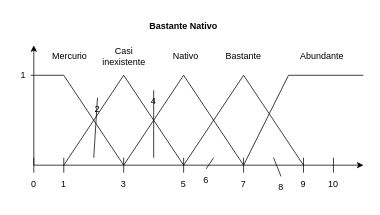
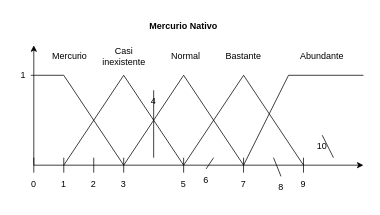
  <mxCell id="0" />
  <mxCell id="1" parent="0" />
  <mxCell id="2" value="" style="endArrow=classic;html=1;rounded=0;" parent="1" edge="1"><mxGeometry width="50" height="50" relative="1" as="geometry"><mxPoint x="44" y="220" as="sourcePoint" /><mxPoint x="44" y="60" as="targetPoint" /></mxGeometry></mxCell>
  <mxCell id="3" value="" style="endArrow=classic;html=1;rounded=0;" parent="1" edge="1"><mxGeometry width="50" height="50" relative="1" as="geometry"><mxPoint x="44" y="220" as="sourcePoint" /><mxPoint x="484" y="220" as="targetPoint" /></mxGeometry></mxCell>
  <mxCell id="4" value="" style="endArrow=none;html=1;rounded=0;" parent="1" edge="1"><mxGeometry width="50" height="50" relative="1" as="geometry"><mxPoint x="44" y="100" as="sourcePoint" /><mxPoint x="84" y="100" as="targetPoint" /></mxGeometry></mxCell>
  <mxCell id="5" value="1" style="text;html=1;strokeColor=none;fillColor=none;align=center;verticalAlign=middle;whiteSpace=wrap;rounded=0;" parent="1" vertex="1"><mxGeometry x="74" y="230" width="20" height="30" as="geometry" /></mxCell>
  <mxCell id="6" value="" style="endArrow=none;html=1;rounded=0;exitX=0.5;exitY=0;exitDx=0;exitDy=0;" parent="1" source="5" edge="1"><mxGeometry width="50" height="50" relative="1" as="geometry"><mxPoint x="94" y="230" as="sourcePoint" /><mxPoint x="84" y="210" as="targetPoint" /></mxGeometry></mxCell>
- <mxCell id="7" value="2" style="text;html=1;strokeColor=none;fillColor=none;align=center;verticalAlign=middle;whiteSpace=wrap;rounded=0;" parent="1" vertex="1"><mxGeometry x="119" y="130" width="20" height="30" as="geometry" /></mxCell>
+ <mxCell id="7" value="2" style="text;html=1;strokeColor=none;fillColor=none;align=center;verticalAlign=middle;whiteSpace=wrap;rounded=0;" parent="1" vertex="1"><mxGeometry x="114" y="230" width="20" height="30" as="geometry" /></mxCell>
  <mxCell id="8" value="" style="endArrow=none;html=1;rounded=0;exitX=0.5;exitY=0;exitDx=0;exitDy=0;" parent="1" source="7" edge="1"><mxGeometry width="50" height="50" relative="1" as="geometry"><mxPoint x="134" y="230" as="sourcePoint" /><mxPoint x="124" y="210" as="targetPoint" /></mxGeometry></mxCell>
  <mxCell id="9" value="3" style="text;html=1;strokeColor=none;fillColor=none;align=center;verticalAlign=middle;whiteSpace=wrap;rounded=0;" parent="1" vertex="1"><mxGeometry x="154" y="230" width="20" height="30" as="geometry" /></mxCell>
  <mxCell id="10" value="" style="endArrow=none;html=1;rounded=0;exitX=0.5;exitY=0;exitDx=0;exitDy=0;" parent="1" source="9" edge="1"><mxGeometry width="50" height="50" relative="1" as="geometry"><mxPoint x="174" y="230" as="sourcePoint" /><mxPoint x="164" y="210" as="targetPoint" /></mxGeometry></mxCell>
  <mxCell id="11" value="4" style="text;html=1;strokeColor=none;fillColor=none;align=center;verticalAlign=middle;whiteSpace=wrap;rounded=0;" parent="1" vertex="1"><mxGeometry x="194" y="120" width="20" height="30" as="geometry" /></mxCell>
  <mxCell id="12" value="" style="endArrow=none;html=1;rounded=0;exitX=0.5;exitY=0;exitDx=0;exitDy=0;" parent="1" source="11" edge="1"><mxGeometry width="50" height="50" relative="1" as="geometry"><mxPoint x="214" y="230" as="sourcePoint" /><mxPoint x="204" y="210" as="targetPoint" /></mxGeometry></mxCell>
  <mxCell id="13" value="5" style="text;html=1;strokeColor=none;fillColor=none;align=center;verticalAlign=middle;whiteSpace=wrap;rounded=0;" parent="1" vertex="1"><mxGeometry x="234" y="230" width="20" height="30" as="geometry" /></mxCell>
  <mxCell id="14" value="" style="endArrow=none;html=1;rounded=0;exitX=0.5;exitY=0;exitDx=0;exitDy=0;" parent="1" source="13" edge="1"><mxGeometry width="50" height="50" relative="1" as="geometry"><mxPoint x="254" y="230" as="sourcePoint" /><mxPoint x="244" y="210" as="targetPoint" /></mxGeometry></mxCell>
  <mxCell id="15" value="6" style="text;html=1;strokeColor=none;fillColor=none;align=center;verticalAlign=middle;whiteSpace=wrap;rounded=0;" parent="1" vertex="1"><mxGeometry x="264" y="225" width="20" height="30" as="geometry" /></mxCell>
  <mxCell id="16" value="" style="endArrow=none;html=1;rounded=0;exitX=0.5;exitY=0;exitDx=0;exitDy=0;" parent="1" source="15" edge="1"><mxGeometry width="50" height="50" relative="1" as="geometry"><mxPoint x="294" y="230" as="sourcePoint" /><mxPoint x="284" y="210" as="targetPoint" /></mxGeometry></mxCell>
  <mxCell id="17" value="7" style="text;html=1;strokeColor=none;fillColor=none;align=center;verticalAlign=middle;whiteSpace=wrap;rounded=0;" parent="1" vertex="1"><mxGeometry x="314" y="230" width="20" height="30" as="geometry" /></mxCell>
  <mxCell id="18" value="" style="endArrow=none;html=1;rounded=0;exitX=0.5;exitY=0;exitDx=0;exitDy=0;" parent="1" source="17" edge="1"><mxGeometry width="50" height="50" relative="1" as="geometry"><mxPoint x="334" y="230" as="sourcePoint" /><mxPoint x="324" y="210" as="targetPoint" /></mxGeometry></mxCell>
  <mxCell id="19" value="8" style="text;html=1;strokeColor=none;fillColor=none;align=center;verticalAlign=middle;whiteSpace=wrap;rounded=0;" parent="1" vertex="1"><mxGeometry x="364" y="235" width="20" height="30" as="geometry" /></mxCell>
  <mxCell id="20" value="" style="endArrow=none;html=1;rounded=0;exitX=0.5;exitY=0;exitDx=0;exitDy=0;" parent="1" source="19" edge="1"><mxGeometry width="50" height="50" relative="1" as="geometry"><mxPoint x="374" y="230" as="sourcePoint" /><mxPoint x="364" y="210" as="targetPoint" /></mxGeometry></mxCell>
  <mxCell id="21" value="9" style="text;html=1;strokeColor=none;fillColor=none;align=center;verticalAlign=middle;whiteSpace=wrap;rounded=0;" parent="1" vertex="1"><mxGeometry x="394" y="230" width="20" height="30" as="geometry" /></mxCell>
  <mxCell id="22" value="" style="endArrow=none;html=1;rounded=0;exitX=0.5;exitY=0;exitDx=0;exitDy=0;" parent="1" source="21" edge="1"><mxGeometry width="50" height="50" relative="1" as="geometry"><mxPoint x="414" y="230" as="sourcePoint" /><mxPoint x="404" y="210" as="targetPoint" /></mxGeometry></mxCell>
- <mxCell id="23" value="10" style="text;html=1;strokeColor=none;fillColor=none;align=center;verticalAlign=middle;whiteSpace=wrap;rounded=0;" parent="1" vertex="1"><mxGeometry x="434" y="230" width="20" height="30" as="geometry" /></mxCell>
+ <mxCell id="23" value="10" style="text;html=1;strokeColor=none;fillColor=none;align=center;verticalAlign=middle;whiteSpace=wrap;rounded=0;" parent="1" vertex="1"><mxGeometry x="419" y="180" width="20" height="30" as="geometry" /></mxCell>
  <mxCell id="24" value="" style="endArrow=none;html=1;rounded=0;exitX=0.5;exitY=0;exitDx=0;exitDy=0;" parent="1" source="23" edge="1"><mxGeometry width="50" height="50" relative="1" as="geometry"><mxPoint x="454" y="230" as="sourcePoint" /><mxPoint x="444" y="210" as="targetPoint" /></mxGeometry></mxCell>
  <mxCell id="25" value="0" style="text;html=1;strokeColor=none;fillColor=none;align=center;verticalAlign=middle;whiteSpace=wrap;rounded=0;" parent="1" vertex="1"><mxGeometry x="34" y="230" width="20" height="30" as="geometry" /></mxCell>
  <mxCell id="26" value="1" style="text;html=1;strokeColor=none;fillColor=none;align=center;verticalAlign=middle;whiteSpace=wrap;rounded=0;" parent="1" vertex="1"><mxGeometry x="20" y="90" width="20" height="20" as="geometry" /></mxCell>
  <mxCell id="27" value="" style="endArrow=none;html=1;rounded=0;exitX=0.5;exitY=0;exitDx=0;exitDy=0;" parent="1" source="25" edge="1"><mxGeometry width="50" height="50" relative="1" as="geometry"><mxPoint x="54" y="230" as="sourcePoint" /><mxPoint x="44" y="210" as="targetPoint" /></mxGeometry></mxCell>
  <mxCell id="28" value="" style="endArrow=none;html=1;rounded=0;exitX=1;exitY=0.5;exitDx=0;exitDy=0;" parent="1" source="26" edge="1"><mxGeometry width="50" height="50" relative="1" as="geometry"><mxPoint x="164" y="220" as="sourcePoint" /><mxPoint x="44" y="100" as="targetPoint" /></mxGeometry></mxCell>
  <mxCell id="29" value="" style="endArrow=none;html=1;rounded=0;" parent="1" edge="1"><mxGeometry width="50" height="50" relative="1" as="geometry"><mxPoint x="164" y="220" as="sourcePoint" /><mxPoint x="84" y="100" as="targetPoint" /></mxGeometry></mxCell>
  <mxCell id="30" value="" style="endArrow=none;html=1;rounded=0;" parent="1" edge="1"><mxGeometry width="50" height="50" relative="1" as="geometry"><mxPoint x="84" y="220" as="sourcePoint" /><mxPoint x="164" y="100" as="targetPoint" /></mxGeometry></mxCell>
  <mxCell id="31" value="" style="endArrow=none;html=1;rounded=0;" parent="1" edge="1"><mxGeometry width="50" height="50" relative="1" as="geometry"><mxPoint x="244" y="220" as="sourcePoint" /><mxPoint x="164" y="100" as="targetPoint" /></mxGeometry></mxCell>
  <mxCell id="32" value="" style="endArrow=none;html=1;rounded=0;" parent="1" edge="1"><mxGeometry width="50" height="50" relative="1" as="geometry"><mxPoint x="324" y="220" as="sourcePoint" /><mxPoint x="384" y="100" as="targetPoint" /></mxGeometry></mxCell>
  <mxCell id="33" value="" style="endArrow=none;html=1;rounded=0;" parent="1" edge="1"><mxGeometry width="50" height="50" relative="1" as="geometry"><mxPoint x="384" y="100" as="sourcePoint" /><mxPoint x="484" y="100" as="targetPoint" /></mxGeometry></mxCell>
  <mxCell id="34" value="" style="endArrow=none;html=1;rounded=0;" parent="1" edge="1"><mxGeometry width="50" height="50" relative="1" as="geometry"><mxPoint x="164" y="220" as="sourcePoint" /><mxPoint x="244" y="100" as="targetPoint" /></mxGeometry></mxCell>
  <mxCell id="35" value="" style="endArrow=none;html=1;rounded=0;" parent="1" edge="1"><mxGeometry width="50" height="50" relative="1" as="geometry"><mxPoint x="324" y="220" as="sourcePoint" /><mxPoint x="244" y="100" as="targetPoint" /></mxGeometry></mxCell>
  <mxCell id="36" value="" style="endArrow=none;html=1;rounded=0;" parent="1" edge="1"><mxGeometry width="50" height="50" relative="1" as="geometry"><mxPoint x="244" y="220" as="sourcePoint" /><mxPoint x="324" y="100" as="targetPoint" /></mxGeometry></mxCell>
  <mxCell id="37" value="" style="endArrow=none;html=1;rounded=0;" parent="1" edge="1"><mxGeometry width="50" height="50" relative="1" as="geometry"><mxPoint x="404" y="220" as="sourcePoint" /><mxPoint x="324" y="100" as="targetPoint" /></mxGeometry></mxCell>
- <mxCell id="38" value="&lt;b&gt;Bastante Nativo&lt;/b&gt;" style="text;html=1;strokeColor=none;fillColor=none;align=center;verticalAlign=middle;whiteSpace=wrap;rounded=0;" parent="1" vertex="1"><mxGeometry x="47" y="20" width="394" height="30" as="geometry" /></mxCell>
+ <mxCell id="38" value="&lt;b&gt;Mercurio Nativo&lt;/b&gt;" style="text;html=1;strokeColor=none;fillColor=none;align=center;verticalAlign=middle;whiteSpace=wrap;rounded=0;" parent="1" vertex="1"><mxGeometry x="47" y="20" width="394" height="30" as="geometry" /></mxCell>
  <mxCell id="39" value="Mercurio" style="text;html=1;strokeColor=none;fillColor=none;align=center;verticalAlign=middle;whiteSpace=wrap;rounded=0;" parent="1" vertex="1"><mxGeometry x="47" y="60" width="90" height="30" as="geometry" /></mxCell>
  <mxCell id="40" value="Casi inexistente" style="text;html=1;strokeColor=none;fillColor=none;align=center;verticalAlign=middle;whiteSpace=wrap;rounded=0;" parent="1" vertex="1"><mxGeometry x="126.5" y="60" width="75" height="30" as="geometry" /></mxCell>
- <mxCell id="41" value="Nativo" style="text;html=1;strokeColor=none;fillColor=none;align=center;verticalAlign=middle;whiteSpace=wrap;rounded=0;" vertex="1" parent="1"><mxGeometry x="201.5" y="60" width="90" height="30" as="geometry" /></mxCell>
+ <mxCell id="41" value="Normal" style="text;html=1;strokeColor=none;fillColor=none;align=center;verticalAlign=middle;whiteSpace=wrap;rounded=0;" vertex="1" parent="1"><mxGeometry x="201.5" y="60" width="90" height="30" as="geometry" /></mxCell>
  <mxCell id="42" value="Bastante" style="text;html=1;strokeColor=none;fillColor=none;align=center;verticalAlign=middle;whiteSpace=wrap;rounded=0;" vertex="1" parent="1"><mxGeometry x="279" y="60" width="90" height="30" as="geometry" /></mxCell>
  <mxCell id="43" value="Abundante" style="text;html=1;strokeColor=none;fillColor=none;align=center;verticalAlign=middle;whiteSpace=wrap;rounded=0;" vertex="1" parent="1"><mxGeometry x="384" y="60" width="90" height="30" as="geometry" /></mxCell>
